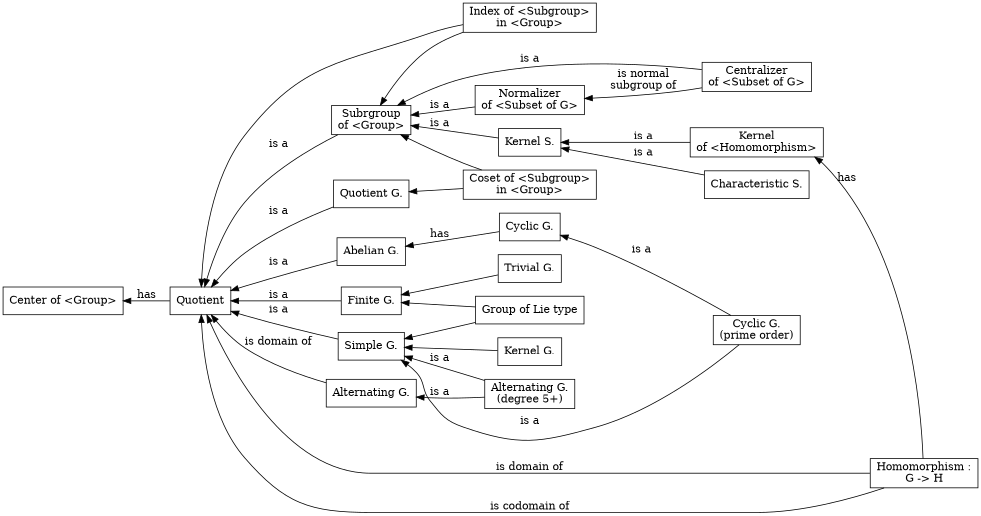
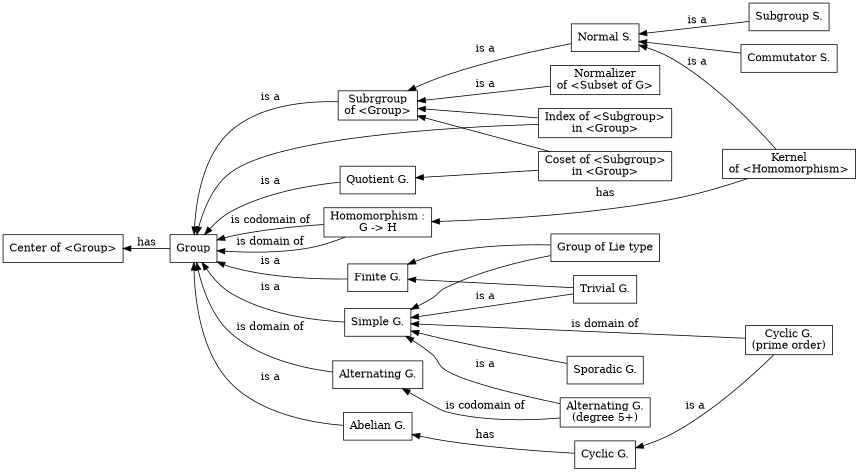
  digraph {
    rankdir=RL
    node [shape=rect]
    "Subrgroup\nof <Group>"
-   Group [label=Quotient]
+   Group
    "Center of <Group>"
    "Quotient G."
-   "Normal S." [label="Kernel S."]
+   "Normal S."
    "Finite G."
    "Abelian G."
    "Cyclic G."
-   "Characteristic S."
+   "Characteristic S." [label="Subgroup S."]
    "Simple G."
    "Trivial G."
    "Cyclic G.\n(prime order)"
    "Alternating G."
    "Normalizer\nof <Subset of G>"
-   "Centralizer\nof <Subset of G>"
    "Alternating G.\n(degree 5+)"
    "Group of Lie type"
    "Index of <Subgroup>\nin <Group>"
    "Coset of <Subgroup>\nin <Group>"
-   "Sporadic G." [label="Kernel G."]
+   "Sporadic G."
+   "Commutator S."
    "Homomorphism :\nG -> H"
    "Kernel\nof <Homomorphism>"
    "Subrgroup\nof <Group>" -> Group [label="is a"]
    Group -> "Center of <Group>" [label=has]
    "Quotient G." -> Group [label="is a"]
    "Normal S." -> "Subrgroup\nof <Group>" [label="is a"]
    "Finite G." -> Group [label="is a"]
    "Abelian G." -> Group [label="is a"]
    "Cyclic G." -> "Abelian G." [label=has]
    "Characteristic S." -> "Normal S." [label="is a"]
    "Simple G." -> Group [label="is a"]
    "Trivial G." -> "Finite G."
+   "Trivial G." -> "Simple G." [label="is a"]
    "Cyclic G.\n(prime order)" -> "Cyclic G." [label="is a "]
-   "Cyclic G.\n(prime order)" -> "Simple G." [label="is a"]
+   "Cyclic G.\n(prime order)" -> "Simple G." [label="is domain of"]
    "Alternating G." -> Group [label="is domain of"]
    "Normalizer\nof <Subset of G>" -> "Subrgroup\nof <Group>" [label="is a"]
-   "Centralizer\nof <Subset of G>" -> "Subrgroup\nof <Group>" [label="is a"]
-   "Centralizer\nof <Subset of G>" -> "Normalizer\nof <Subset of G>" [label="is normal\nsubgroup of"]
    "Alternating G.\n(degree 5+)" -> "Simple G." [label="is a"]
-   "Alternating G.\n(degree 5+)" -> "Alternating G." [label="is a"]
+   "Alternating G.\n(degree 5+)" -> "Alternating G." [label="is codomain of"]
    "Group of Lie type" -> "Finite G."
    "Group of Lie type" -> "Simple G."
    "Index of <Subgroup>\nin <Group>" -> "Subrgroup\nof <Group>"
    "Index of <Subgroup>\nin <Group>" -> Group
    "Coset of <Subgroup>\nin <Group>" -> "Subrgroup\nof <Group>"
    "Coset of <Subgroup>\nin <Group>" -> "Quotient G."
    "Sporadic G." -> "Simple G."
+   "Commutator S." -> "Normal S."
    "Homomorphism :\nG -> H" -> Group [label="is domain of"]
    "Homomorphism :\nG -> H" -> Group [label="is codomain of"]
-   "Homomorphism :\nG -> H" -> "Kernel\nof <Homomorphism>" [label=has]
+   "Kernel\nof <Homomorphism>" -> "Homomorphism :\nG -> H" [label=has]
    "Kernel\nof <Homomorphism>" -> "Normal S." [label="is a"]
  }
